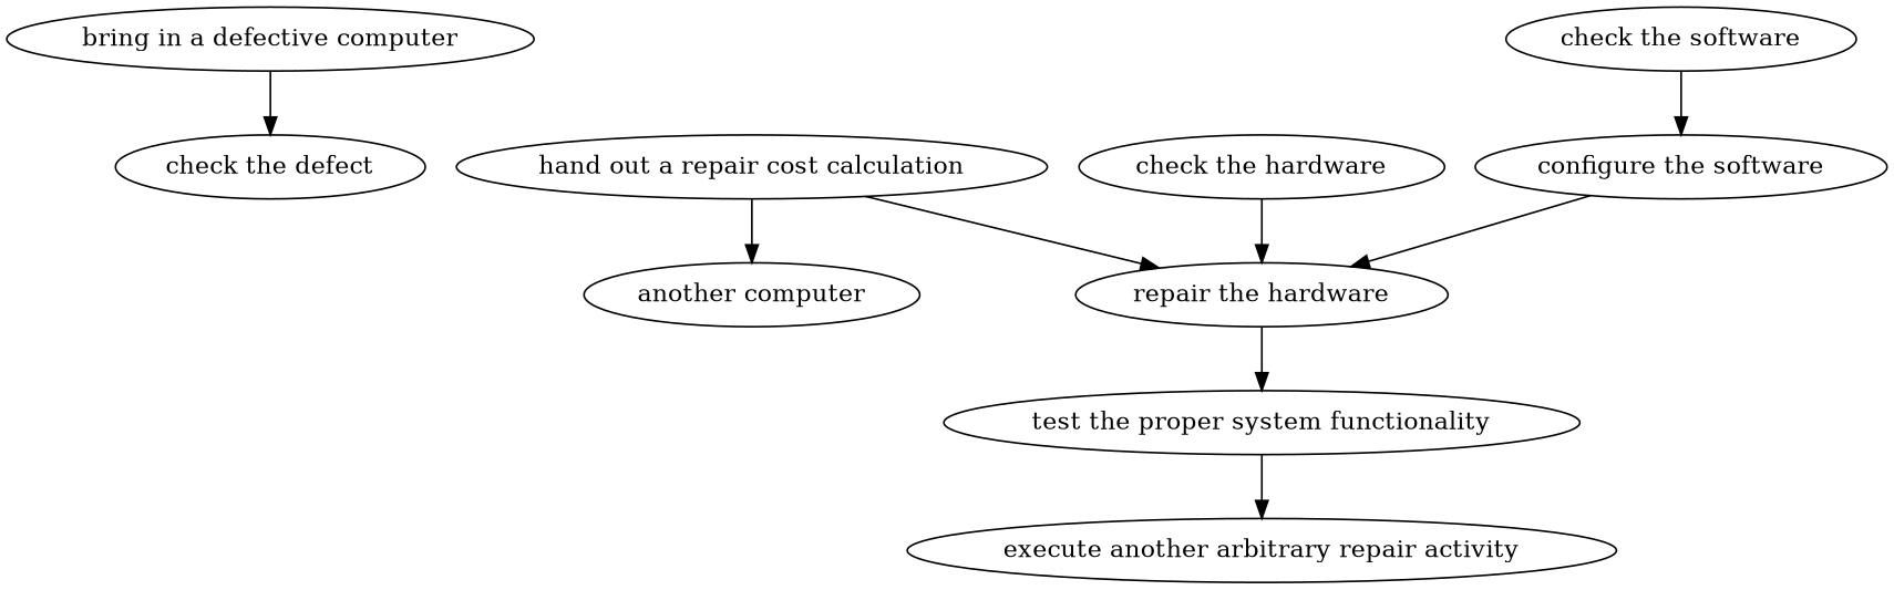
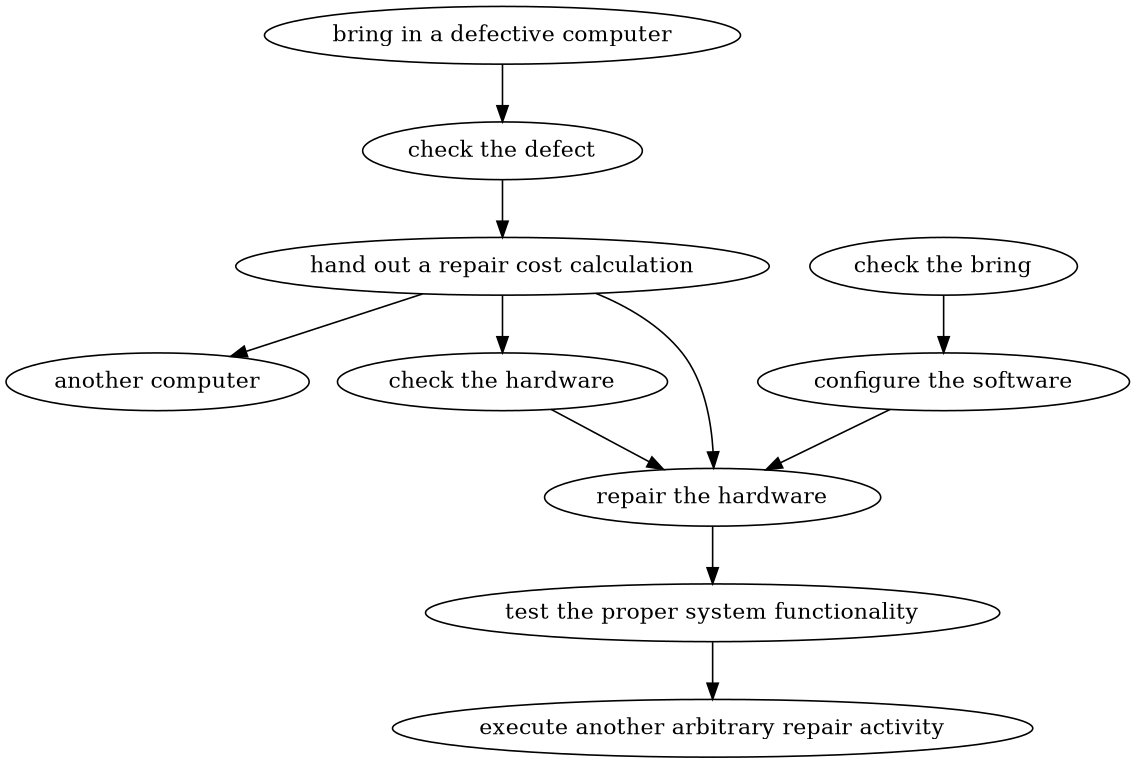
  strict digraph {
    edge [attrs="{'type': 'flow', 'label': 'flow'}"]
    "bring in a defective computer" [attrs="{'type': 'Activity', 'label': 'bring in a defective computer'}"]
    "check the defect" [attrs="{'type': 'Activity', 'label': 'check the defect'}"]
    "hand out a repair cost calculation" [attrs="{'type': 'Activity', 'label': 'hand out a repair cost calculation'}"]
    n4 [attrs="{'type': 'Activity', 'label': 'take computer'}" label="another computer"]
    "check the hardware" [attrs="{'type': 'Activity', 'label': 'check the hardware'}"]
    "repair the hardware" [attrs="{'type': 'Activity', 'label': 'repair the hardware'}"]
-   "check the software" [attrs="{'type': 'Activity', 'label': 'check the software'}"]
+   "check the software" [attrs="{'type': 'Activity', 'label': 'check the software'}" label="check the bring"]
    "configure the software" [attrs="{'type': 'Activity', 'label': 'configure the software'}"]
    "test the proper system functionality" [attrs="{'type': 'Activity', 'label': 'test the proper system functionality'}"]
    "execute another arbitrary repair activity" [attrs="{'type': 'Activity', 'label': 'execute another arbitrary repair activity'}"]
    "bring in a defective computer" -> "check the defect"
+   "check the defect" -> "hand out a repair cost calculation"
    "hand out a repair cost calculation" -> n4
+   "hand out a repair cost calculation" -> "check the hardware"
    "hand out a repair cost calculation" -> "repair the hardware"
    "check the hardware" -> "repair the hardware"
    "repair the hardware" -> "test the proper system functionality"
    "check the software" -> "configure the software"
    "configure the software" -> "repair the hardware"
    "test the proper system functionality" -> "execute another arbitrary repair activity"
  }
